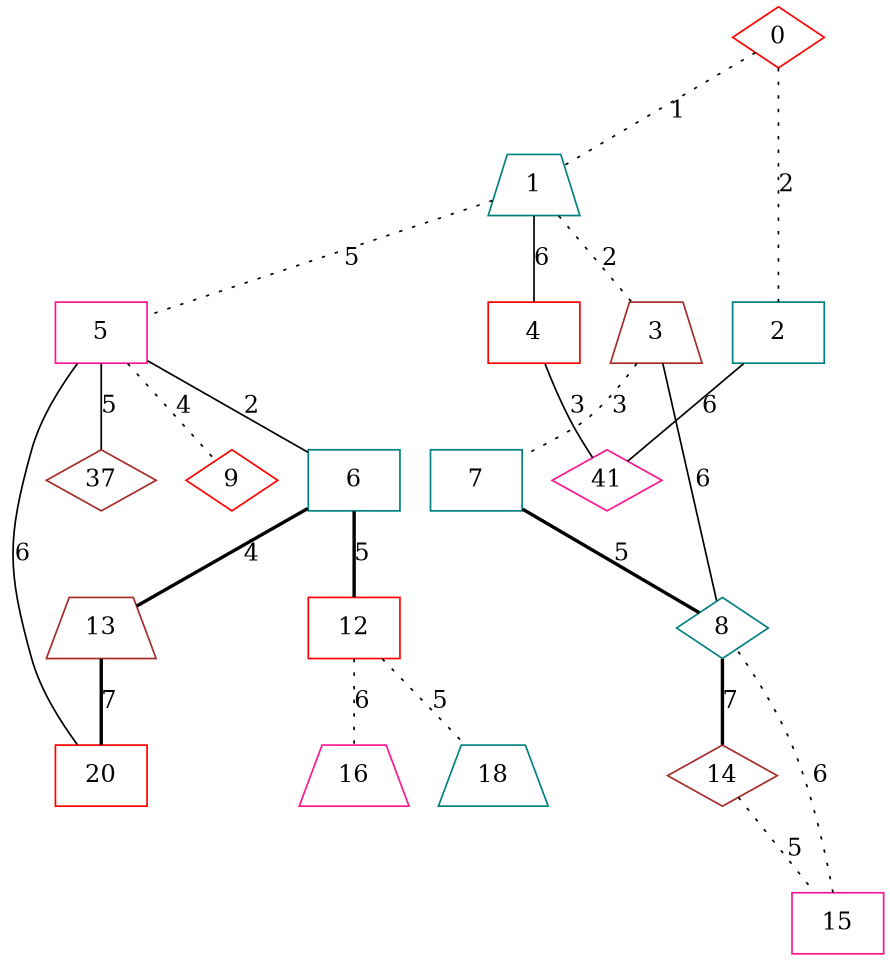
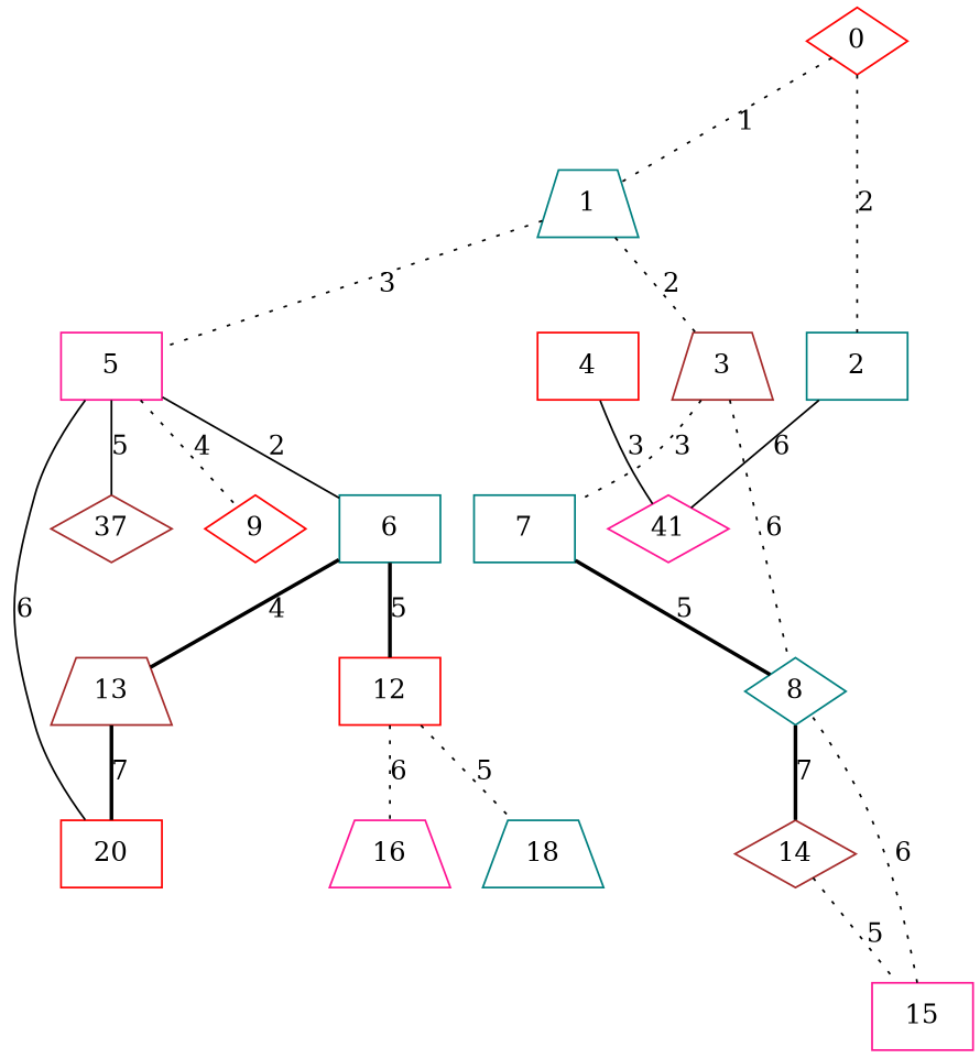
  graph {
    node [color=teal habit=4 shape=box x=3 y=3]
    edge [style=dotted weight=6]
    0 [color=red habit=9 shape=diamond]
    1 [habit=3 shape=trapezium x=4 y=4]
    2 [habit=3 x=2 y=1]
    3 [color=brown habit=8 shape=trapezium y=6]
    4 [color=red habit=6 x=2]
    5 [color=deeppink x=5]
    n7 [color=deeppink label=41 shape=diamond x=1 y=2]
    7 [base=2 habit=6 x=2 y=6]
    8 [habit=7 shape=diamond y=8]
    6 [base=1 x=7 y=4]
    9 [color=red habit=1 shape=diamond x=5 y=2]
    n12 [color=red label=20 x=7 y=2]
    n13 [color=brown habit=10 label=37 shape=diamond x=6 y=1]
    14 [color=brown habit=1 shape=diamond y=10]
    12 [color=red habit=6 x=8 y=5]
    13 [color=brown habit=10 shape=trapezium x=8]
    16 [color=deeppink habit=2 shape=trapezium x=10 y=5]
    18 [habit=12 shape=trapezium x=9 y=7]
    15 [color=deeppink habit=2 x=1 y=9]
    0 -- 1 [label=1 weight=1]
    0 -- 2 [label=2 weight=2]
    1 -- 3 [label=2 weight=2]
-   1 -- 4 [label=6 style=solid]
-   1 -- 5 [label=5 weight=3]
+   1 -- 5 [label=3 weight=3]
    2 -- n7 [label=6 style=solid]
    3 -- 7 [label=3 weight=3]
-   3 -- 8 [label=6 style=solid]
+   3 -- 8 [label=6]
    4 -- n7 [label=3 style=solid weight=3]
    5 -- 6 [label=2 style=solid weight=2]
    5 -- 9 [label=4 weight=4]
    5 -- n12 [label=6 style=solid]
    5 -- n13 [label=5 style=solid weight=5]
    7 -- 8 [label=5 style=bold weight=5]
    8 -- 14 [label=7 style=bold weight=7]
    6 -- 12 [label=5 style=bold weight=5]
    6 -- 13 [label=4 style=bold weight=4]
    14 -- 15 [label=5 weight=5]
    12 -- 16 [label=6]
    12 -- 18 [label=5 weight=5]
    13 -- n12 [label=7 style=bold weight=7]
    15 -- 8 [label=6]
  }
